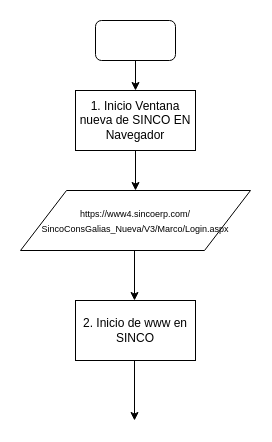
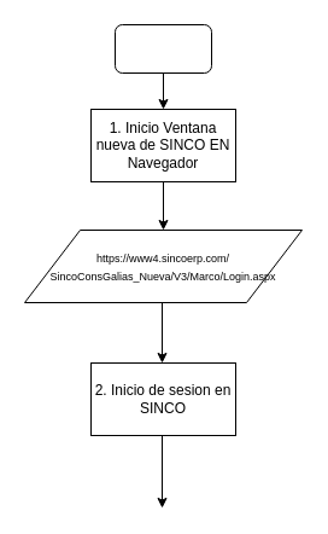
  <mxCell id="0" />
  <mxCell id="1" parent="0" />
  <mxCell id="2" value="" style="rounded=1;whiteSpace=wrap;html=1;" parent="1" vertex="1"><mxGeometry x="95" y="20" width="80" height="40" as="geometry" /></mxCell>
  <mxCell id="3" value="" style="endArrow=classic;html=1;exitX=0.5;exitY=1;exitDx=0;exitDy=0;" parent="1" source="2" edge="1"><mxGeometry width="50" height="50" relative="1" as="geometry"><mxPoint x="135" y="80" as="sourcePoint" /><mxPoint x="135" y="90" as="targetPoint" /></mxGeometry></mxCell>
  <mxCell id="4" value="" style="rounded=0;whiteSpace=wrap;html=1;" parent="1" vertex="1"><mxGeometry x="75" y="90" width="120" height="60" as="geometry" /></mxCell>
  <mxCell id="5" value="1. Inicio Ventana nueva de SINCO EN Navegador" style="text;html=1;strokeColor=none;fillColor=none;align=center;verticalAlign=middle;whiteSpace=wrap;rounded=0;" parent="1" vertex="1"><mxGeometry x="75" y="100" width="120" height="40" as="geometry" /></mxCell>
  <mxCell id="6" value="" style="endArrow=classic;html=1;" parent="1" edge="1"><mxGeometry width="50" height="50" relative="1" as="geometry"><mxPoint x="135" y="150" as="sourcePoint" /><mxPoint x="135" y="190" as="targetPoint" /></mxGeometry></mxCell>
  <mxCell id="7" value="Text" style="text;html=1;strokeColor=none;fillColor=none;align=center;verticalAlign=middle;whiteSpace=wrap;rounded=0;" parent="1" vertex="1"><mxGeometry x="85" y="200" width="100" height="40" as="geometry" /></mxCell>
  <mxCell id="8" value="&lt;font style=&quot;font-size: 9px&quot;&gt;https://www4.sincoerp.com/&lt;br&gt;SincoConsGalias_Nueva/V3/Marco/Login.aspx&lt;/font&gt;" style="shape=parallelogram;perimeter=parallelogramPerimeter;whiteSpace=wrap;html=1;" parent="1" vertex="1"><mxGeometry x="20" y="190" width="230" height="60" as="geometry" /></mxCell>
  <mxCell id="9" value="" style="endArrow=classic;html=1;" parent="1" edge="1"><mxGeometry width="50" height="50" relative="1" as="geometry"><mxPoint x="134" y="250" as="sourcePoint" /><mxPoint x="134" y="300" as="targetPoint" /></mxGeometry></mxCell>
  <mxCell id="10" value="" style="rounded=0;whiteSpace=wrap;html=1;" parent="1" vertex="1"><mxGeometry x="75" y="300" width="120" height="60" as="geometry" /></mxCell>
- <mxCell id="11" value="2. Inicio de www en SINCO" style="text;html=1;strokeColor=none;fillColor=none;align=center;verticalAlign=middle;whiteSpace=wrap;rounded=0;" parent="1" vertex="1"><mxGeometry x="75" y="310" width="120" height="40" as="geometry" /></mxCell>
+ <mxCell id="11" value="2. Inicio de sesion en SINCO" style="text;html=1;strokeColor=none;fillColor=none;align=center;verticalAlign=middle;whiteSpace=wrap;rounded=0;" parent="1" vertex="1"><mxGeometry x="75" y="310" width="120" height="40" as="geometry" /></mxCell>
  <mxCell id="12" value="" style="endArrow=classic;html=1;" parent="1" edge="1"><mxGeometry width="50" height="50" relative="1" as="geometry"><mxPoint x="134" y="360" as="sourcePoint" /><mxPoint x="134" y="420" as="targetPoint" /></mxGeometry></mxCell>
